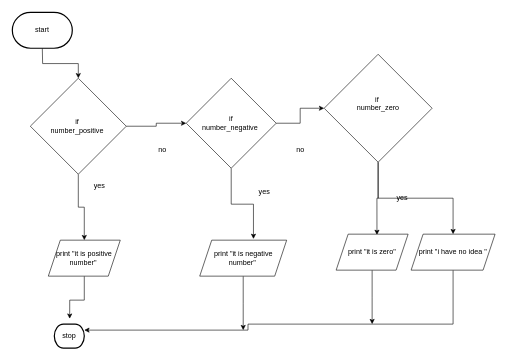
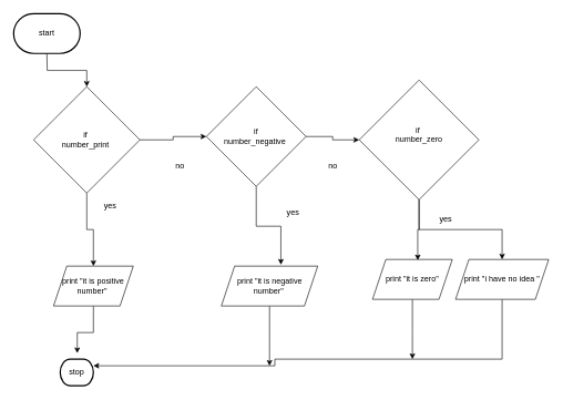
  <mxCell id="0" />
  <mxCell id="1" parent="0" />
  <mxCell id="2" style="edgeStyle=orthogonalEdgeStyle;rounded=0;html=1;entryX=0.5;entryY=0;entryDx=0;entryDy=0;" edge="1" parent="1" source="4" target="8"><mxGeometry relative="1" as="geometry" /></mxCell>
  <mxCell id="3" style="edgeStyle=orthogonalEdgeStyle;rounded=0;html=1;entryX=0;entryY=0.5;entryDx=0;entryDy=0;" edge="1" parent="1" source="4" target="12"><mxGeometry relative="1" as="geometry" /></mxCell>
- <mxCell id="4" value="if&amp;nbsp;&lt;br&gt;number_positive&amp;nbsp;" style="rhombus;whiteSpace=wrap;html=1;" vertex="1" parent="1"><mxGeometry x="50" y="130" width="160" height="160" as="geometry" /></mxCell>
+ <mxCell id="4" value="if&amp;nbsp;&lt;br&gt;number_print&amp;nbsp;" style="rhombus;whiteSpace=wrap;html=1;" vertex="1" parent="1"><mxGeometry x="50" y="130" width="160" height="160" as="geometry" /></mxCell>
  <mxCell id="5" value="" style="verticalLabelPosition=bottom;verticalAlign=top;html=1;shape=mxgraph.flowchart.on-page_reference;" vertex="1" parent="1"><mxGeometry x="40" y="100" height="10" as="geometry" /></mxCell>
  <mxCell id="6" value="" style="whiteSpace=wrap;html=1;" vertex="1" parent="1"><mxGeometry x="20" y="60" height="60" as="geometry" /></mxCell>
  <mxCell id="7" style="edgeStyle=orthogonalEdgeStyle;rounded=0;html=1;entryX=0.513;entryY=-0.225;entryDx=0;entryDy=0;entryPerimeter=0;" edge="1" parent="1" source="8" target="28"><mxGeometry relative="1" as="geometry"><mxPoint x="130" y="540" as="targetPoint" /></mxGeometry></mxCell>
  <mxCell id="8" value="print &quot;it is positive number&quot;&amp;nbsp;" style="shape=parallelogram;perimeter=parallelogramPerimeter;whiteSpace=wrap;html=1;fixedSize=1;" vertex="1" parent="1"><mxGeometry x="80" y="400" width="120" height="60" as="geometry" /></mxCell>
  <mxCell id="9" value="yes&lt;br&gt;" style="text;html=1;align=center;verticalAlign=middle;resizable=0;points=[];autosize=1;strokeColor=none;fillColor=none;" vertex="1" parent="1"><mxGeometry x="150" y="300" width="30" height="20" as="geometry" /></mxCell>
  <mxCell id="10" style="edgeStyle=orthogonalEdgeStyle;rounded=0;html=1;" edge="1" parent="1" source="12" target="15"><mxGeometry relative="1" as="geometry" /></mxCell>
  <mxCell id="11" style="edgeStyle=orthogonalEdgeStyle;rounded=0;html=1;entryX=0.618;entryY=-0.034;entryDx=0;entryDy=0;entryPerimeter=0;" edge="1" parent="1" source="12" target="19"><mxGeometry relative="1" as="geometry" /></mxCell>
  <mxCell id="12" value="if&lt;br&gt;number_negative&amp;nbsp;" style="rhombus;whiteSpace=wrap;html=1;" vertex="1" parent="1"><mxGeometry x="310" y="130" width="150" height="150" as="geometry" /></mxCell>
  <mxCell id="13" style="edgeStyle=orthogonalEdgeStyle;rounded=0;html=1;entryX=0.567;entryY=0.021;entryDx=0;entryDy=0;entryPerimeter=0;" edge="1" parent="1" source="15" target="22"><mxGeometry relative="1" as="geometry" /></mxCell>
  <mxCell id="14" style="edgeStyle=orthogonalEdgeStyle;rounded=0;html=1;entryX=0.5;entryY=0;entryDx=0;entryDy=0;" edge="1" parent="1" source="15" target="25"><mxGeometry relative="1" as="geometry" /></mxCell>
- <mxCell id="15" value="if&amp;nbsp;&lt;br&gt;number_zero&lt;br&gt;&amp;nbsp;" style="rhombus;whiteSpace=wrap;html=1;" vertex="1" parent="1"><mxGeometry x="540" y="90" width="180" height="180" as="geometry" /></mxCell>
+ <mxCell id="15" value="if&amp;nbsp;&lt;br&gt;number_zero&lt;br&gt;&amp;nbsp;" style="rhombus;whiteSpace=wrap;html=1;" vertex="1" parent="1"><mxGeometry x="540" y="120" width="180" height="180" as="geometry" /></mxCell>
  <mxCell id="16" value="no" style="text;html=1;align=center;verticalAlign=middle;resizable=0;points=[];autosize=1;strokeColor=none;fillColor=none;" vertex="1" parent="1"><mxGeometry x="255" y="240" width="30" height="20" as="geometry" /></mxCell>
  <mxCell id="17" value="no&lt;br&gt;" style="text;html=1;align=center;verticalAlign=middle;resizable=0;points=[];autosize=1;strokeColor=none;fillColor=none;" vertex="1" parent="1"><mxGeometry x="485" y="240" width="30" height="20" as="geometry" /></mxCell>
  <mxCell id="18" style="edgeStyle=orthogonalEdgeStyle;rounded=0;html=1;" edge="1" parent="1" source="19"><mxGeometry relative="1" as="geometry"><mxPoint x="405" y="550" as="targetPoint" /></mxGeometry></mxCell>
  <mxCell id="19" value="print &quot;it is negative number&quot;&amp;nbsp;" style="shape=parallelogram;perimeter=parallelogramPerimeter;whiteSpace=wrap;html=1;fixedSize=1;" vertex="1" parent="1"><mxGeometry x="332.5" y="400" width="145" height="60" as="geometry" /></mxCell>
  <mxCell id="20" value="yes" style="text;html=1;align=center;verticalAlign=middle;resizable=0;points=[];autosize=1;strokeColor=none;fillColor=none;" vertex="1" parent="1"><mxGeometry x="425" y="310" width="30" height="20" as="geometry" /></mxCell>
  <mxCell id="21" style="edgeStyle=orthogonalEdgeStyle;rounded=0;html=1;" edge="1" parent="1" source="22"><mxGeometry relative="1" as="geometry"><mxPoint x="620" y="540" as="targetPoint" /></mxGeometry></mxCell>
  <mxCell id="22" value="print &quot;it is zero&quot;" style="shape=parallelogram;perimeter=parallelogramPerimeter;whiteSpace=wrap;html=1;fixedSize=1;" vertex="1" parent="1"><mxGeometry x="560" y="390" width="120" height="60" as="geometry" /></mxCell>
  <mxCell id="23" value="yes" style="text;html=1;align=center;verticalAlign=middle;resizable=0;points=[];autosize=1;strokeColor=none;fillColor=none;" vertex="1" parent="1"><mxGeometry x="655" y="320" width="30" height="20" as="geometry" /></mxCell>
  <mxCell id="24" style="edgeStyle=orthogonalEdgeStyle;rounded=0;html=1;entryX=1;entryY=0.5;entryDx=0;entryDy=0;" edge="1" parent="1" source="25"><mxGeometry relative="1" as="geometry"><Array as="points"><mxPoint x="755" y="540" /><mxPoint x="413" y="540" /><mxPoint x="413" y="550" /></Array><mxPoint x="140" y="550" as="targetPoint" /></mxGeometry></mxCell>
  <mxCell id="25" value="print &quot;i have no idea &quot;" style="shape=parallelogram;perimeter=parallelogramPerimeter;whiteSpace=wrap;html=1;fixedSize=1;" vertex="1" parent="1"><mxGeometry x="685" y="390" width="140" height="60" as="geometry" /></mxCell>
  <mxCell id="26" style="edgeStyle=orthogonalEdgeStyle;html=1;entryX=0.5;entryY=0;entryDx=0;entryDy=0;rounded=0;" edge="1" parent="1" target="4"><mxGeometry relative="1" as="geometry"><mxPoint x="70" y="80" as="sourcePoint" /></mxGeometry></mxCell>
  <mxCell id="27" value="start" style="strokeWidth=2;html=1;shape=mxgraph.flowchart.terminator;whiteSpace=wrap;" vertex="1" parent="1"><mxGeometry x="20" y="20" width="100" height="60" as="geometry" /></mxCell>
  <mxCell id="28" value="stop" style="strokeWidth=2;html=1;shape=mxgraph.flowchart.terminator;whiteSpace=wrap;" vertex="1" parent="1"><mxGeometry x="90" y="540" width="50" height="40" as="geometry" /></mxCell>
